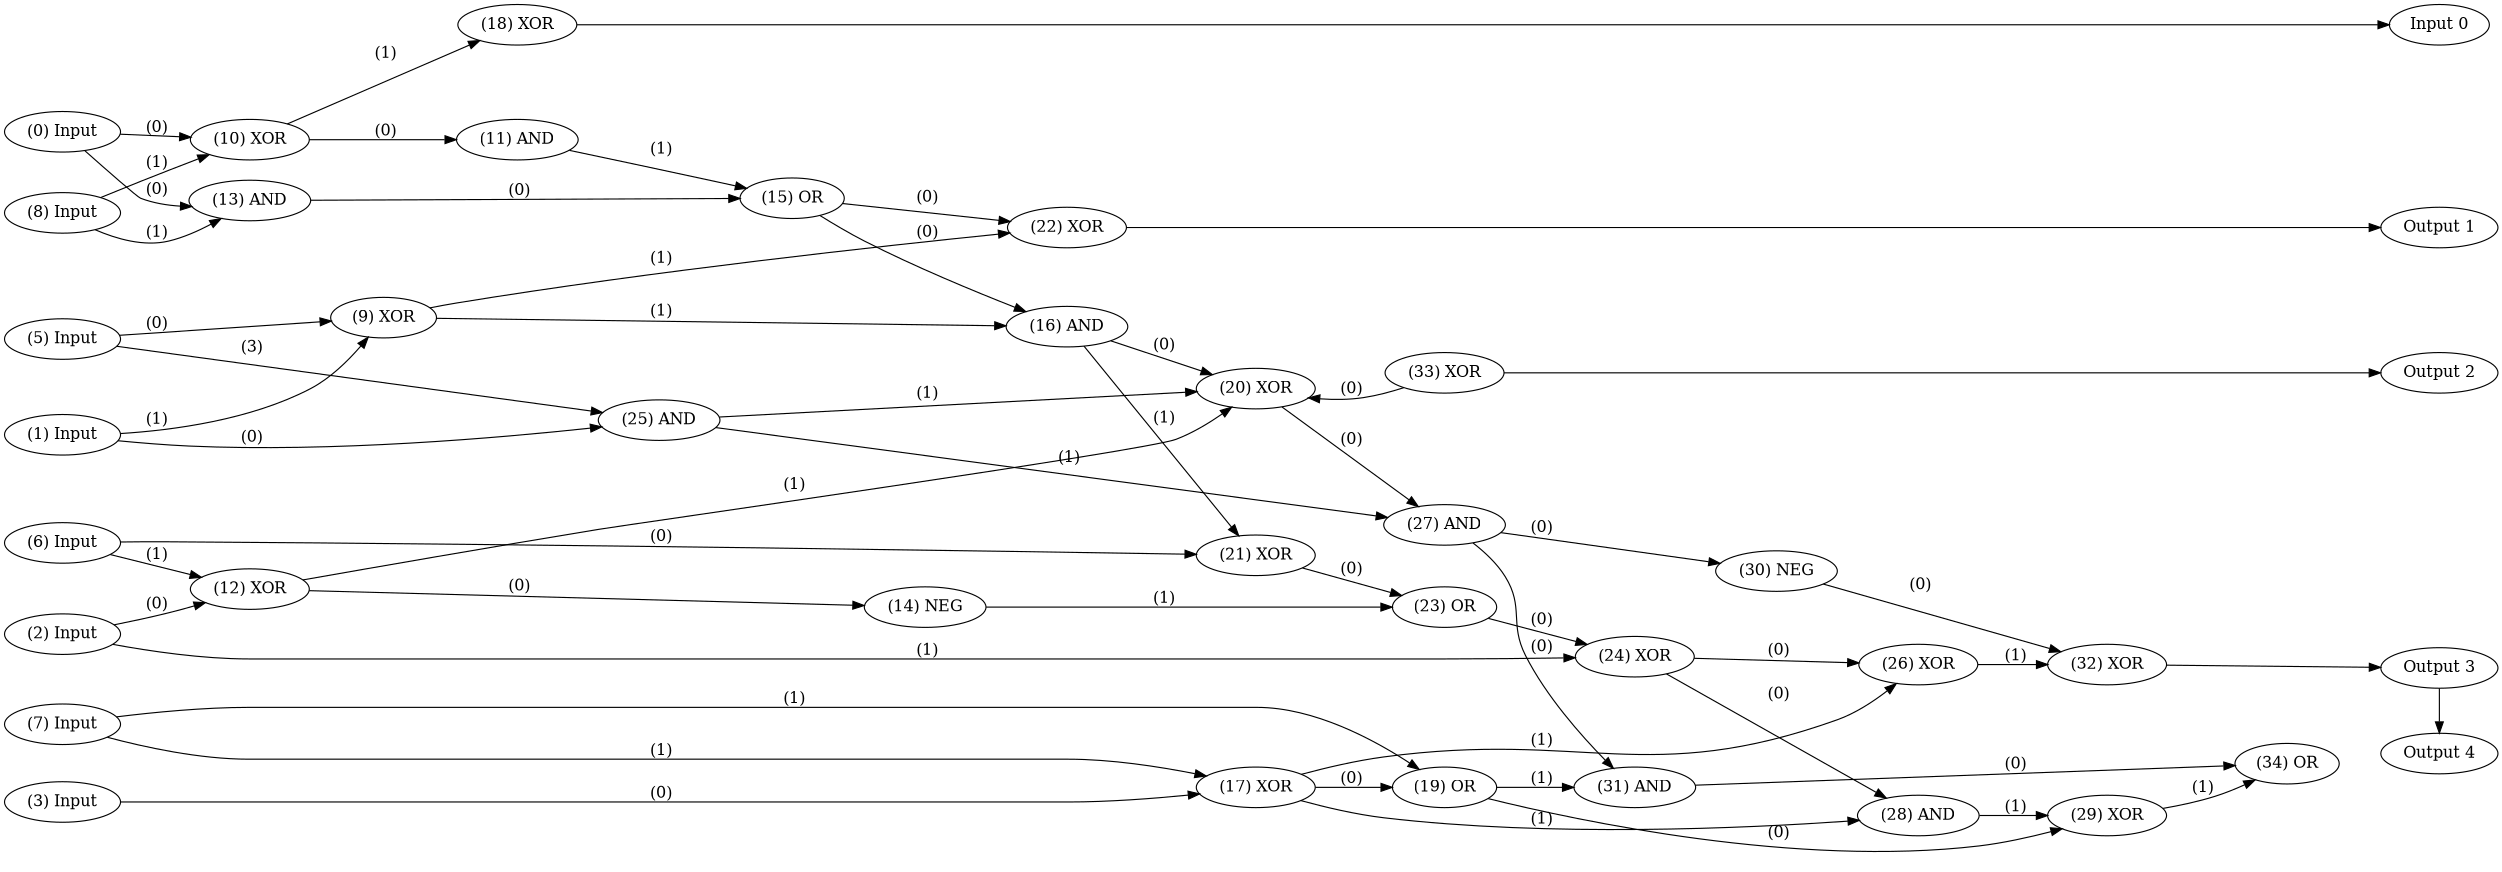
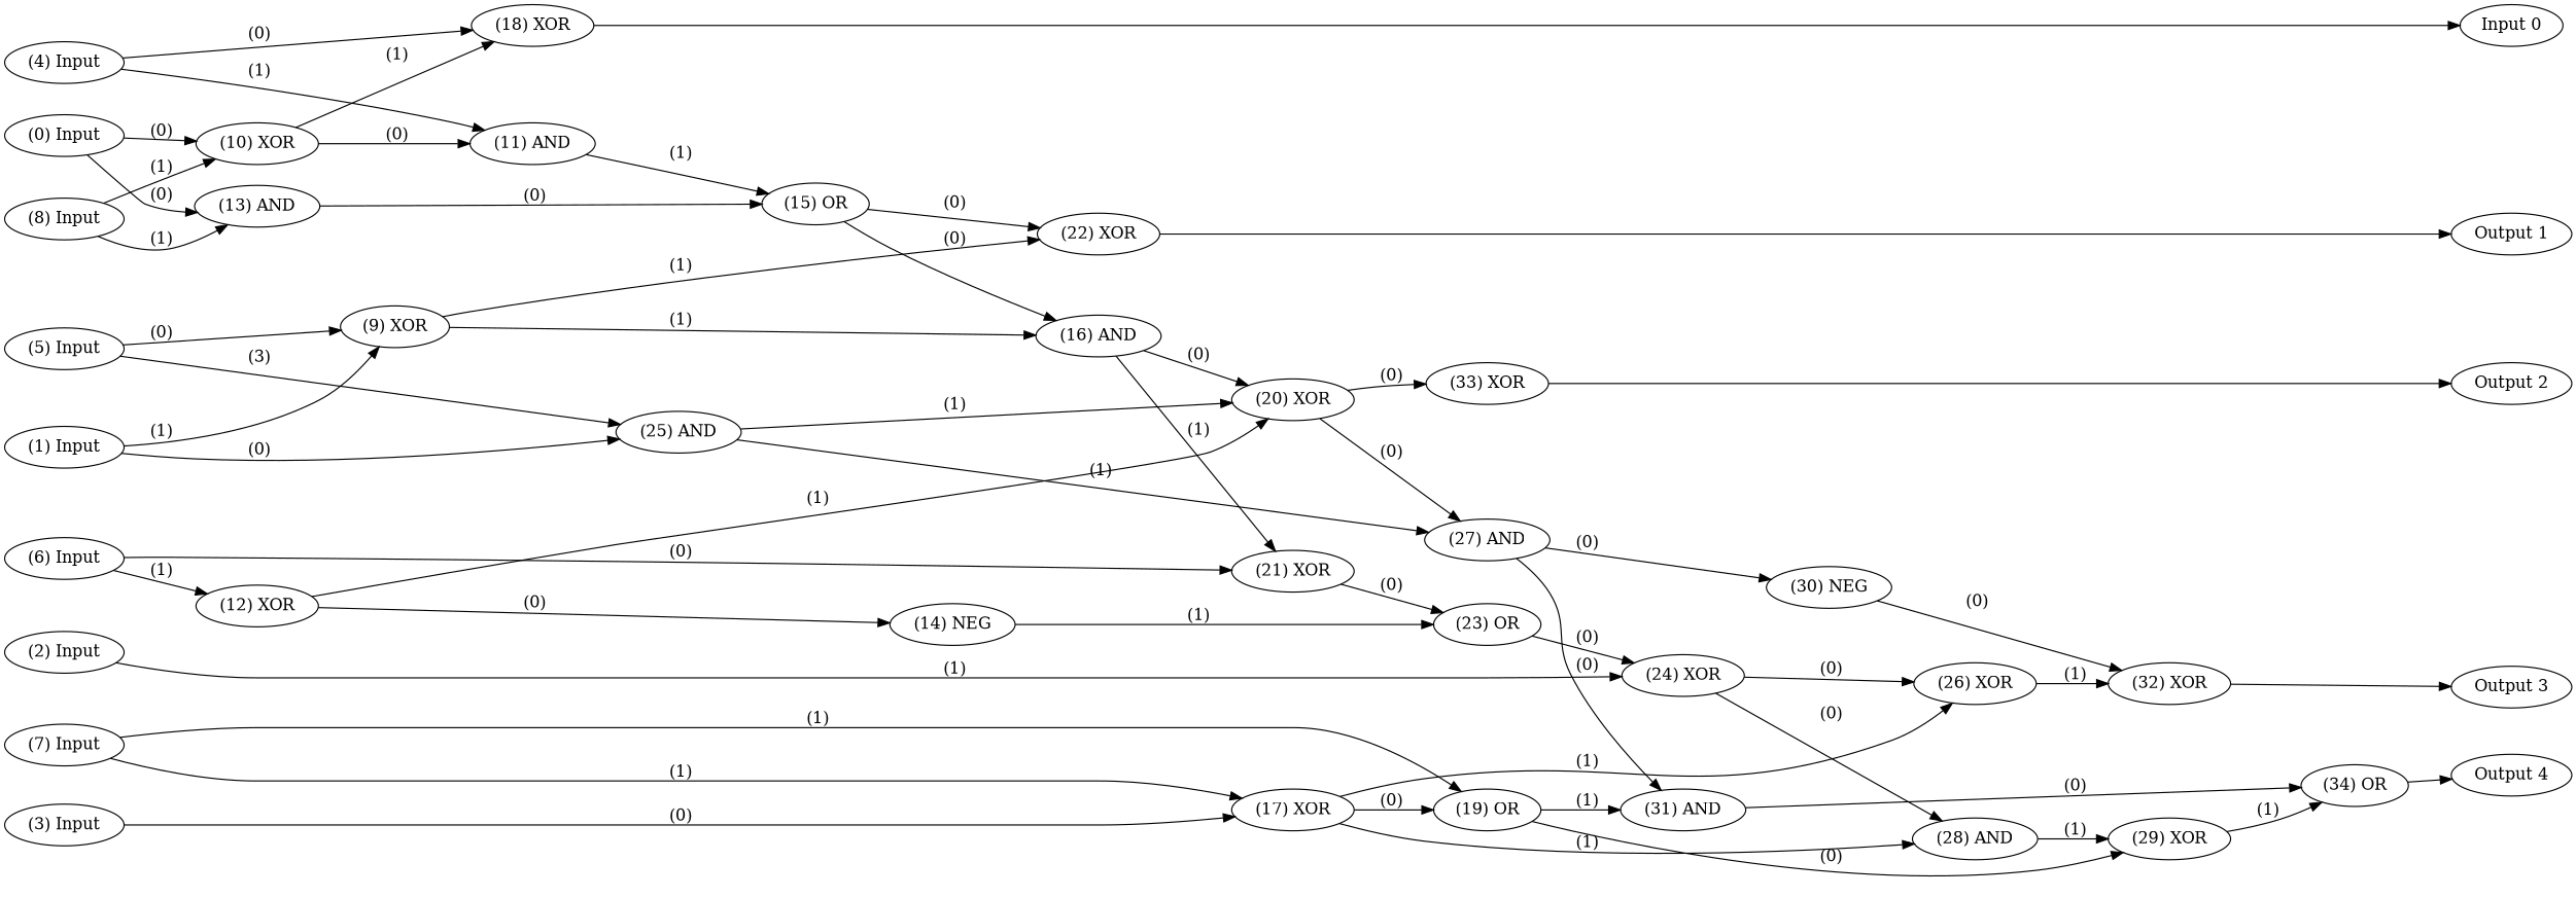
  digraph {
    rankdir=LR
    node [color=black fontcolor=black labelfontcolor=black]
    edge [bold=true color=black fontcolor=black labelfontcolor=black]
    n1 [label="(0) Input"]
    n2 [label="(1) Input"]
    n3 [label="(2) Input"]
    n4 [label="(3) Input"]
+   n5 [label="(4) Input"]
    n6 [label="(5) Input"]
    n7 [label="(6) Input"]
    n8 [label="(7) Input"]
    n9 [label="(8) Input"]
    n10 [label="Input 0"]
    n11 [label="Output 1"]
    n12 [label="Output 2"]
    n13 [label="Output 3"]
    n14 [label="Output 4"]
    n15 [label="(10) XOR"]
    n16 [label="(13) AND"]
    n17 [label="(9) XOR"]
    n18 [label="(25) AND"]
    n19 [label="(12) XOR"]
    n20 [label="(24) XOR"]
    n21 [label="(17) XOR"]
    n22 [label="(11) AND"]
    n23 [label="(18) XOR"]
    n24 [label="(21) XOR"]
    n25 [label="(19) OR"]
    n26 [label="(15) OR"]
    n27 [label="(16) AND"]
    n28 [label="(22) XOR"]
    n29 [label="(20) XOR"]
    n30 [label="(27) AND"]
    n31 [label="(14) NEG"]
    n32 [label="(26) XOR"]
    n33 [label="(28) AND"]
    n34 [label="(23) OR"]
    n35 [label="(29) XOR"]
    n36 [label="(31) AND"]
    n37 [label="(33) XOR"]
    n38 [label="(32) XOR"]
    n39 [label="(34) OR"]
    n40 [label="(30) NEG"]
    subgraph sub_1 {
      rank=source
      n1
      n2
      n3
      n4
+     n5
      n6
      n7
      n8
      n9
    }
    subgraph sub_2 {
      rank=max
      n10
      n11
      n12
      n13
      n14
    }
    n1 -> n15 [label=" (0)"]
    n1 -> n16 [label=" (0)"]
    n2 -> n17 [label=" (1)"]
    n2 -> n18 [label=" (0)"]
-   n3 -> n19 [label=" (0)"]
    n3 -> n20 [label=" (1)"]
    n4 -> n21 [label=" (0)"]
+   n5 -> n22 [label=" (1)"]
+   n5 -> n23 [label=" (0)"]
    n6 -> n17 [label=" (0)"]
    n6 -> n18 [label=" (3)"]
    n7 -> n19 [label=" (1)"]
    n7 -> n24 [label=" (0)"]
    n8 -> n21 [label=" (1)"]
    n8 -> n25 [label=" (1)"]
    n9 -> n15 [label=" (1)"]
    n9 -> n16 [label=" (1)"]
    n15 -> n22 [label=" (0)"]
    n15 -> n23 [label=" (1)"]
    n16 -> n26 [label=" (0)"]
    n17 -> n27 [label=" (1)"]
    n17 -> n28 [label=" (1)"]
    n18 -> n29 [label=" (1)"]
    n18 -> n30 [label=" (1)"]
    n19 -> n29 [label=" (1)"]
    n19 -> n31 [label=" (0)"]
    n20 -> n32 [label=" (0)"]
    n20 -> n33 [label=" (0)"]
    n21 -> n25 [label=" (0)"]
    n21 -> n32 [label=" (1)"]
    n21 -> n33 [label=" (1)"]
    n22 -> n26 [label=" (1)"]
    n23 -> n10
    n24 -> n34 [label=" (0)"]
    n25 -> n35 [label=" (0)"]
    n25 -> n36 [label=" (1)"]
    n26 -> n27 [label=" (0)"]
    n26 -> n28 [label=" (0)"]
    n27 -> n24 [label=" (1)"]
    n27 -> n29 [label=" (0)"]
    n28 -> n11
    n29 -> n30 [label=" (0)"]
-   n37 -> n29 [label=" (0)"]
+   n29 -> n37 [label=" (0)"]
    n30 -> n36 [label=" (0)"]
    n30 -> n40 [label=" (0)"]
    n31 -> n34 [label=" (1)"]
    n32 -> n38 [label=" (1)"]
    n33 -> n35 [label=" (1)"]
    n34 -> n20 [label=" (0)"]
    n35 -> n39 [label=" (1)"]
    n36 -> n39 [label=" (0)"]
    n37 -> n12
    n38 -> n13
-   n13 -> n14
+   n39 -> n14
    n40 -> n38 [label=" (0)"]
  }
